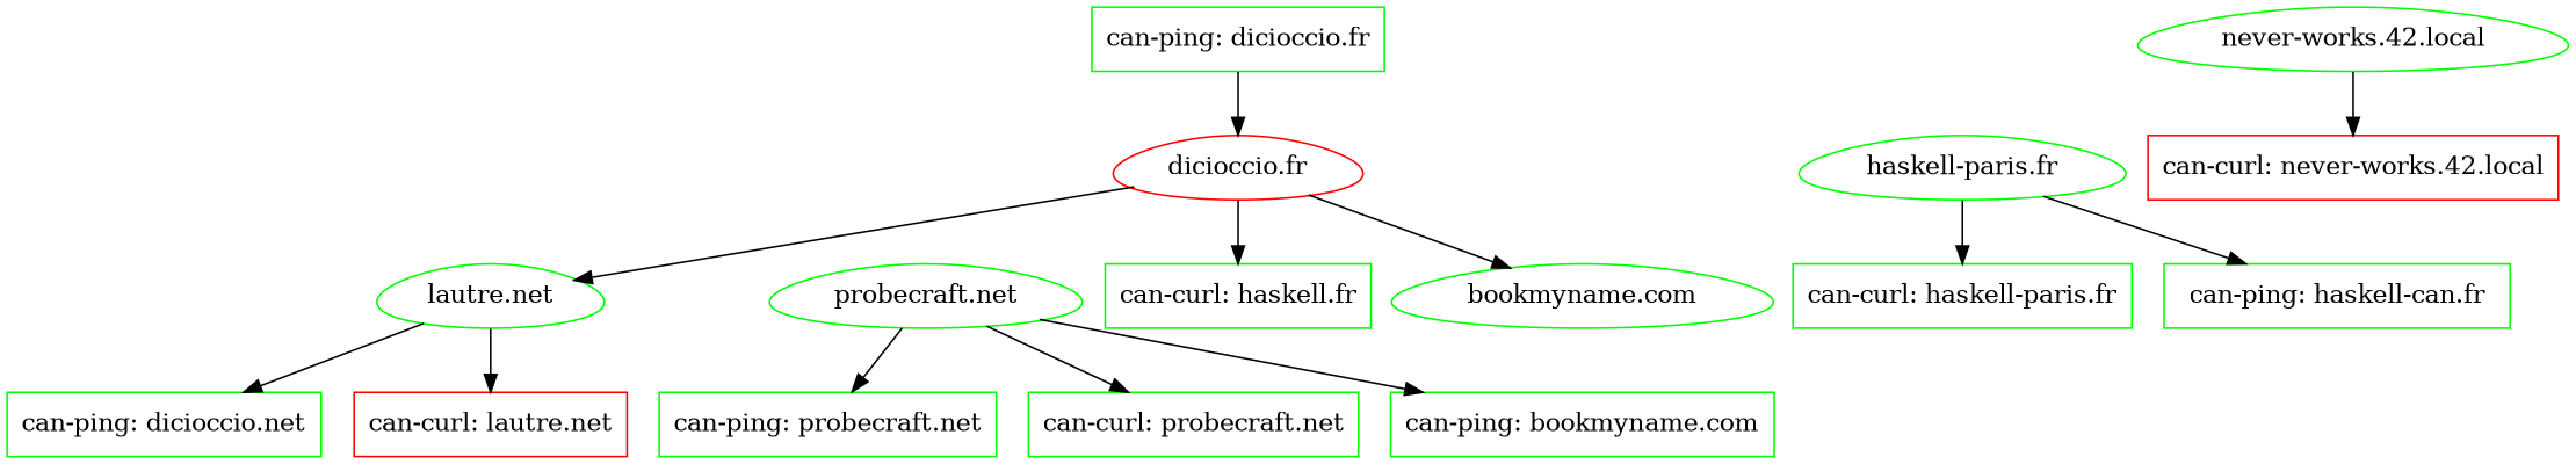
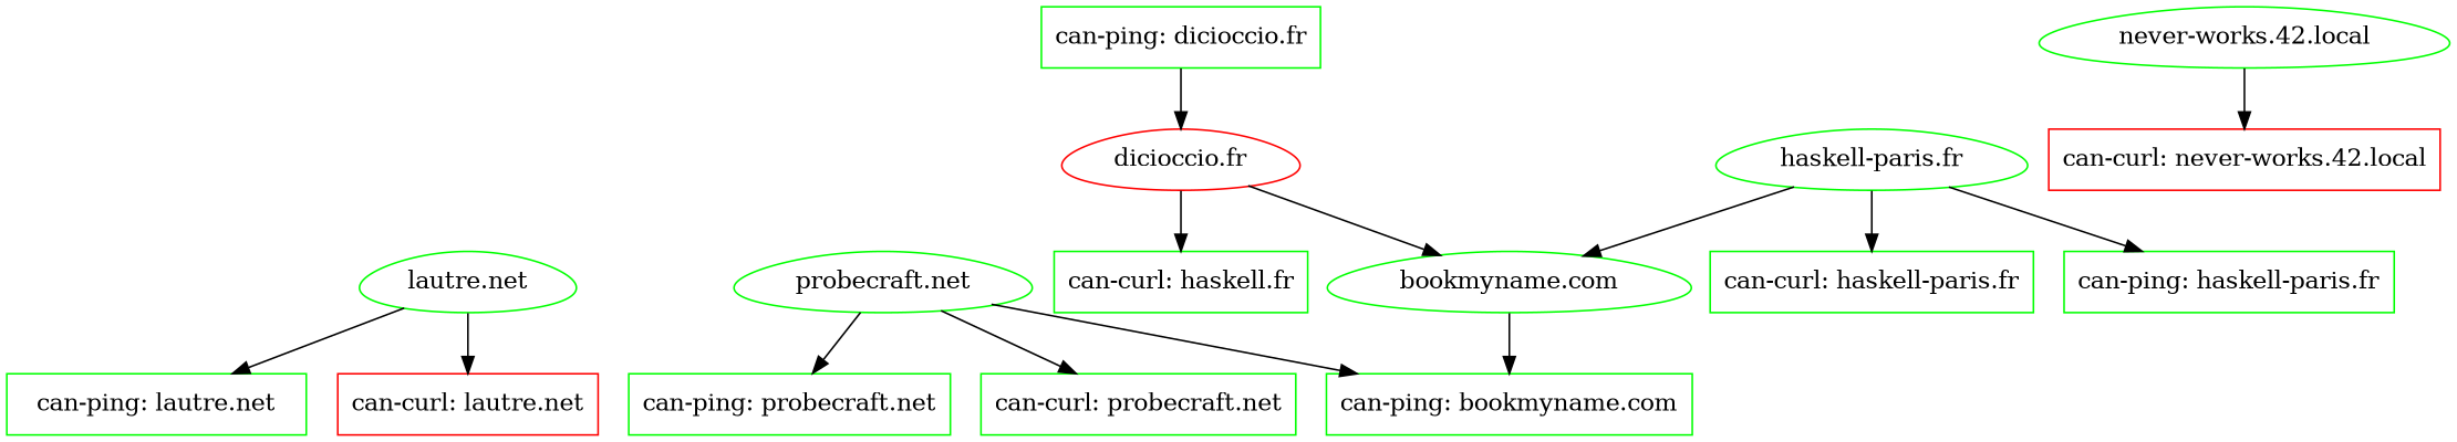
  digraph {
    node [color=green shape=rectangle]
    n1 [label="bookmyname.com" shape=egg]
    n2 [label="can-ping: bookmyname.com"]
    n3 [color=red label="dicioccio.fr" shape=egg]
    n4 [label="lautre.net" shape=egg]
    n5 [label="can-curl: haskell.fr"]
    n6 [color=red label="can-curl: lautre.net"]
-   n7 [label="can-ping: dicioccio.net"]
+   n7 [label="can-ping: lautre.net"]
    n8 [label="can-ping: dicioccio.fr"]
    n9 [label="haskell-paris.fr" shape=egg]
    n10 [label="can-curl: haskell-paris.fr"]
-   n11 [label="can-ping: haskell-can.fr"]
+   n11 [label="can-ping: haskell-paris.fr"]
    n12 [label="never-works.42.local" shape=egg]
    n13 [color=red label="can-curl: never-works.42.local"]
    n14 [label="probecraft.net" shape=egg]
    n15 [label="can-curl: probecraft.net"]
    n16 [label="can-ping: probecraft.net"]
+   n1 -> n2
    n3 -> n1
-   n3 -> n4
    n3 -> n5
    n4 -> n6
    n4 -> n7
    n8 -> n3
+   n9 -> n1
    n9 -> n10
    n9 -> n11
    n12 -> n13
    n14 -> n2
    n14 -> n15
    n14 -> n16
  }
